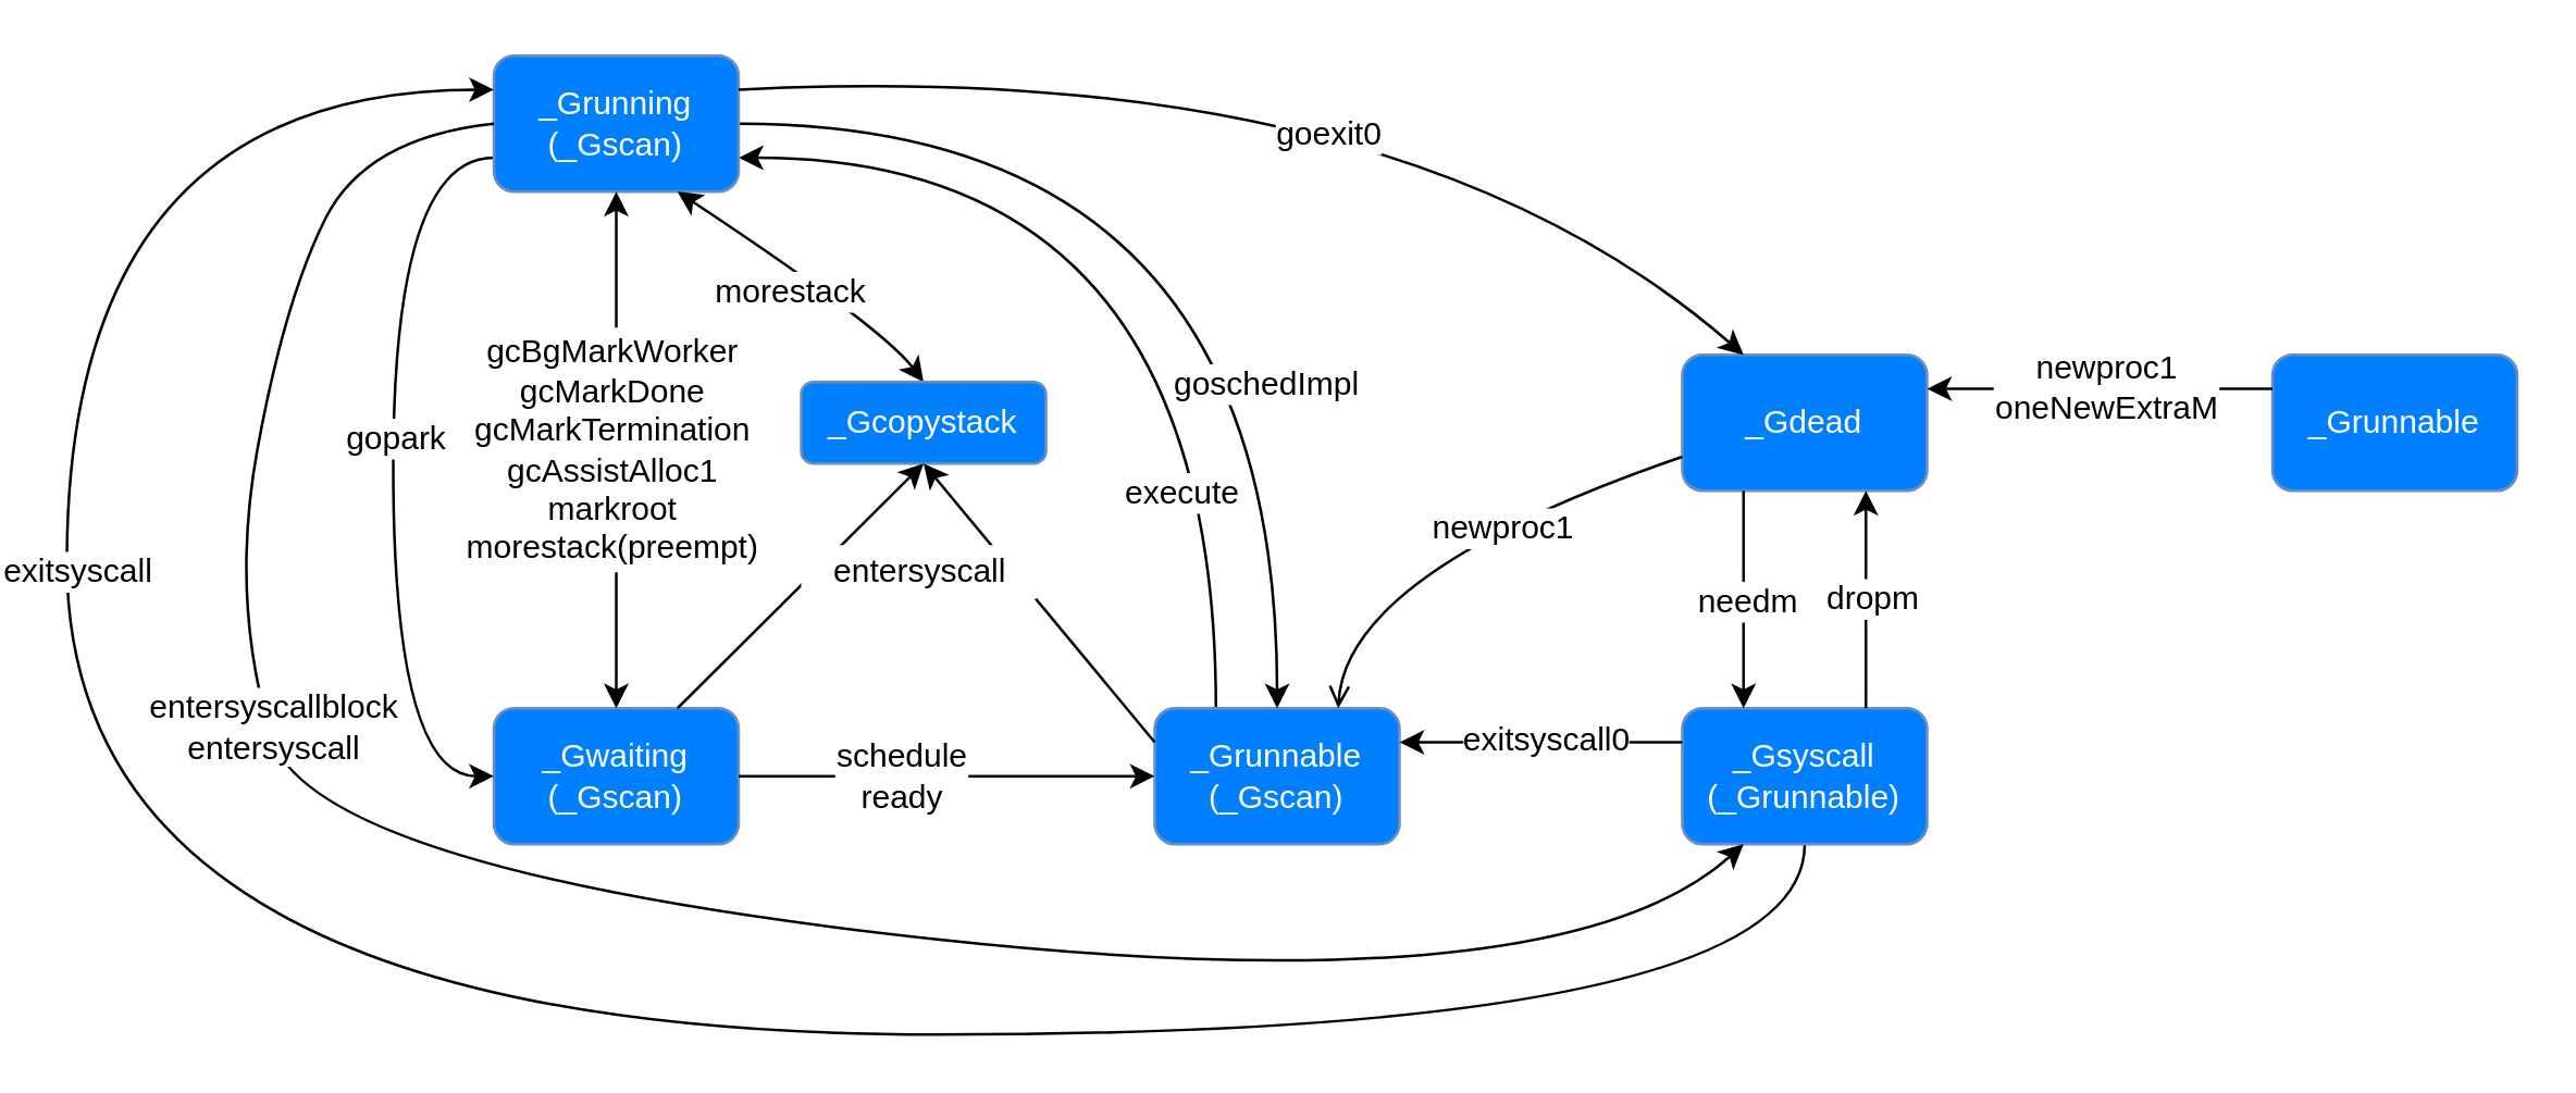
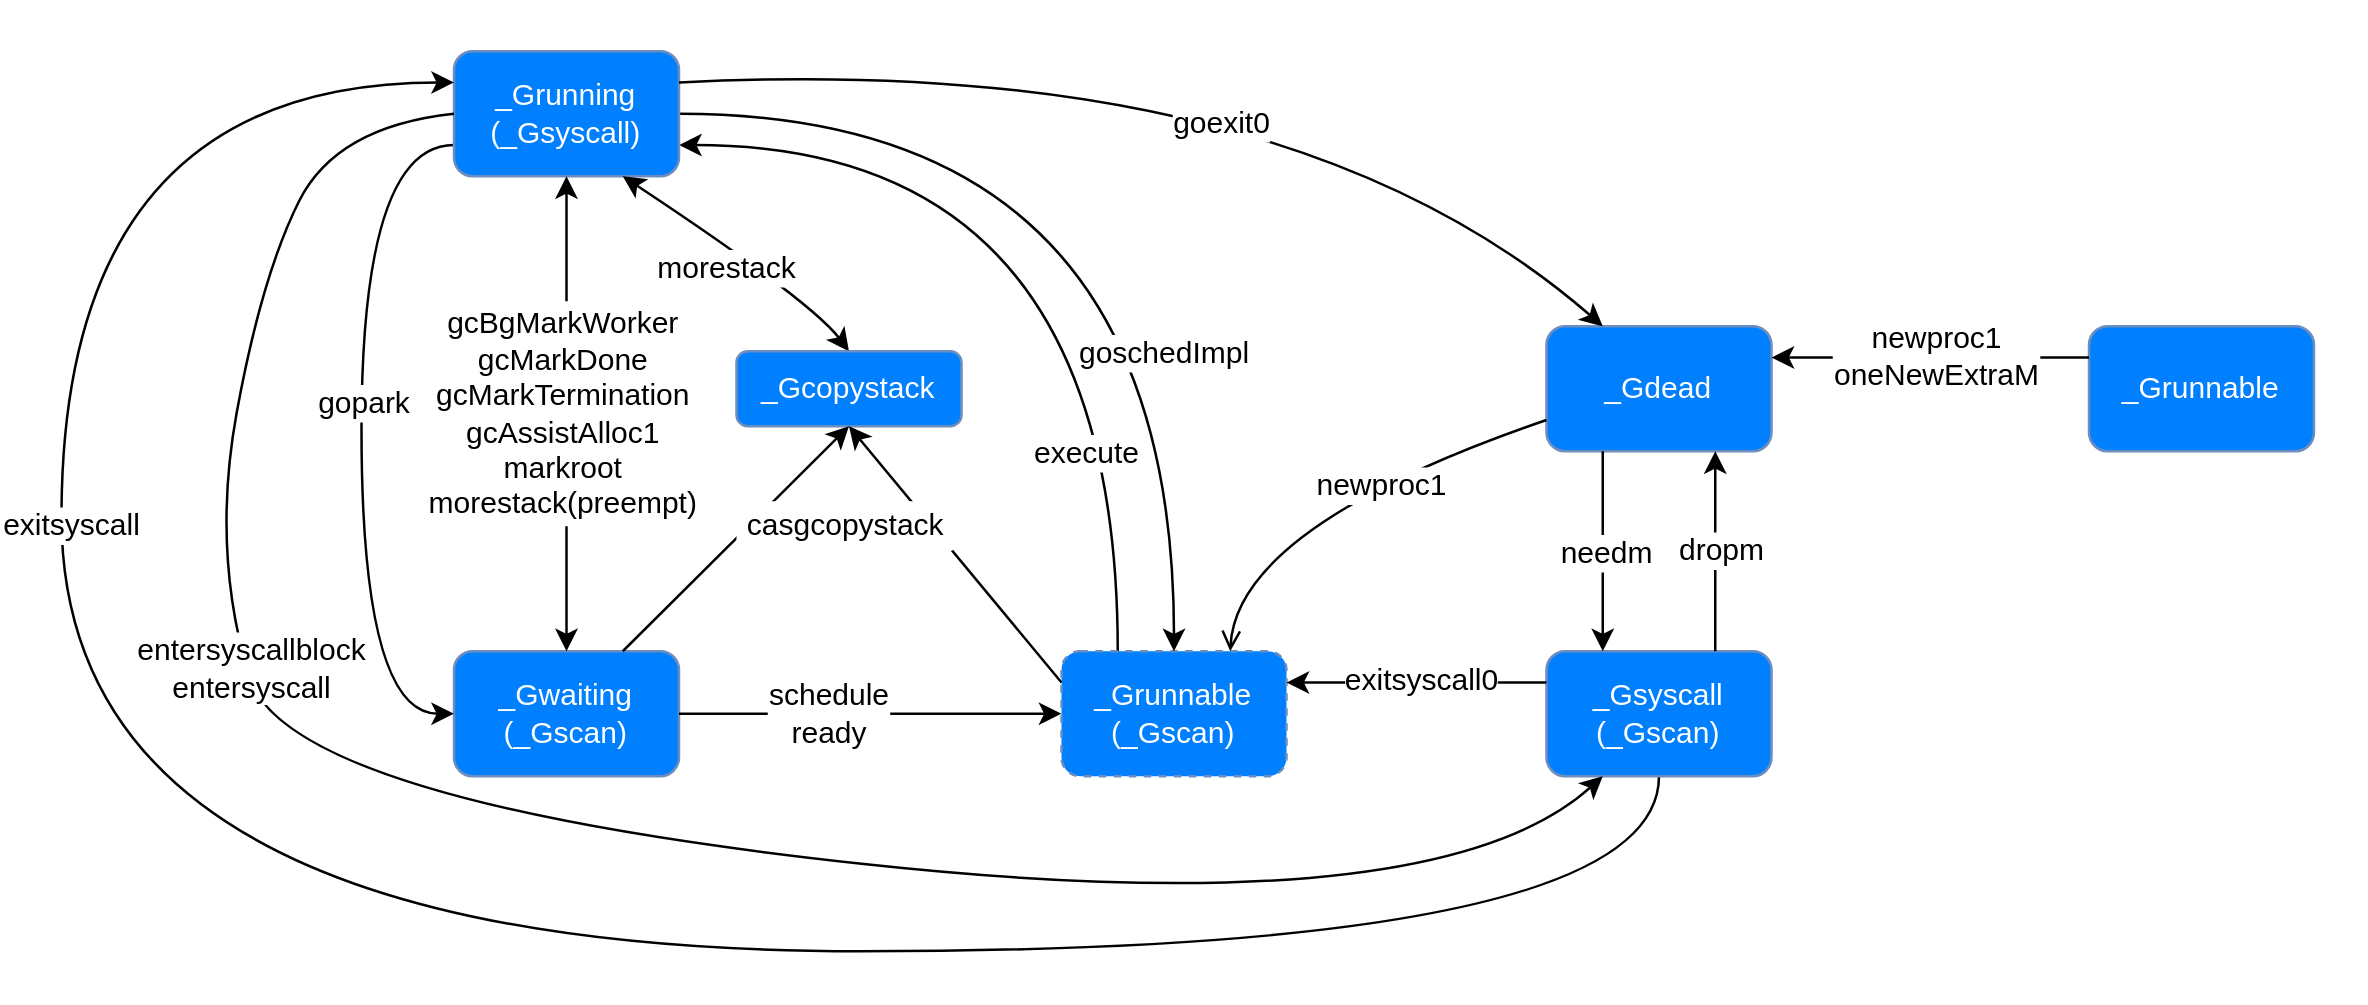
  <mxCell id="0" />
  <mxCell id="1" parent="0" />
  <mxCell id="2" value="_Gwaiting&lt;br&gt;(_Gscan)" style="rounded=1;whiteSpace=wrap;html=1;fillColor=#007FFF;strokeColor=#6c8ebf;fontColor=#FFFFFF;" vertex="1" parent="1"><mxGeometry x="177" y="260" width="90" height="50" as="geometry" /></mxCell>
  <mxCell id="3" style="edgeStyle=orthogonalEdgeStyle;curved=1;orthogonalLoop=1;jettySize=auto;html=1;entryX=1;entryY=0.75;entryDx=0;entryDy=0;exitX=0.25;exitY=0;exitDx=0;exitDy=0;" edge="1" parent="1" source="5" target="10"><mxGeometry relative="1" as="geometry" /></mxCell>
  <mxCell id="4" value="execute" style="text;html=1;align=center;verticalAlign=middle;resizable=0;points=[];;labelBackgroundColor=#ffffff;" vertex="1" connectable="0" parent="3"><mxGeometry x="-0.378" y="11" relative="1" as="geometry"><mxPoint x="-2" y="38" as="offset" /></mxGeometry></mxCell>
- <mxCell id="5" value="_Grunnable&lt;br&gt;(_Gscan)" style="rounded=1;whiteSpace=wrap;html=1;fillColor=#007FFF;strokeColor=#6c8ebf;fontColor=#FFFFFF;" vertex="1" parent="1"><mxGeometry x="420" y="260" width="90" height="50" as="geometry" /></mxCell>
+ <mxCell id="5" value="_Grunnable&lt;br&gt;(_Gscan)" style="rounded=1;whiteSpace=wrap;html=1;fillColor=#007FFF;strokeColor=#6c8ebf;fontColor=#FFFFFF;dashed=1;" vertex="1" parent="1"><mxGeometry x="420" y="260" width="90" height="50" as="geometry" /></mxCell>
  <mxCell id="6" style="edgeStyle=orthogonalEdgeStyle;orthogonalLoop=1;jettySize=auto;html=1;entryX=0;entryY=0.5;entryDx=0;entryDy=0;exitX=0;exitY=0.75;exitDx=0;exitDy=0;curved=1;" edge="1" parent="1" source="10" target="2"><mxGeometry relative="1" as="geometry"><Array as="points"><mxPoint x="140" y="58" /><mxPoint x="140" y="285" /></Array></mxGeometry></mxCell>
  <mxCell id="7" value="gopark" style="text;html=1;align=center;verticalAlign=middle;resizable=0;points=[];;labelBackgroundColor=#ffffff;" vertex="1" connectable="0" parent="6"><mxGeometry x="0.011" y="-1" relative="1" as="geometry"><mxPoint x="1" y="-12" as="offset" /></mxGeometry></mxCell>
  <mxCell id="8" style="edgeStyle=orthogonalEdgeStyle;curved=1;orthogonalLoop=1;jettySize=auto;html=1;entryX=0.5;entryY=0;entryDx=0;entryDy=0;" edge="1" parent="1" source="10" target="5"><mxGeometry relative="1" as="geometry"><Array as="points"><mxPoint x="465" y="45" /></Array></mxGeometry></mxCell>
  <mxCell id="9" value="goschedImpl" style="text;html=1;align=center;verticalAlign=middle;resizable=0;points=[];;labelBackgroundColor=#ffffff;" vertex="1" connectable="0" parent="8"><mxGeometry x="0.251" y="-19" relative="1" as="geometry"><mxPoint x="14" y="35" as="offset" /></mxGeometry></mxCell>
- <mxCell id="10" value="_Grunning&lt;br&gt;(_Gscan)" style="rounded=1;whiteSpace=wrap;html=1;fillColor=#007FFF;strokeColor=#6c8ebf;fontColor=#FFFFFF;" vertex="1" parent="1"><mxGeometry x="177" y="20" width="90" height="50" as="geometry" /></mxCell>
+ <mxCell id="10" value="_Grunning&lt;br&gt;(_Gsyscall)" style="rounded=1;whiteSpace=wrap;html=1;fillColor=#007FFF;strokeColor=#6c8ebf;fontColor=#FFFFFF;" vertex="1" parent="1"><mxGeometry x="177" y="20" width="90" height="50" as="geometry" /></mxCell>
  <mxCell id="11" value="" style="endArrow=classic;html=1;entryX=0.5;entryY=1;entryDx=0;entryDy=0;exitX=0.5;exitY=0;exitDx=0;exitDy=0;startArrow=classic;startFill=1;" edge="1" parent="1" source="2" target="10"><mxGeometry width="50" height="50" relative="1" as="geometry"><mxPoint x="210" y="250" as="sourcePoint" /><mxPoint x="260" y="200" as="targetPoint" /></mxGeometry></mxCell>
  <mxCell id="12" value="&lt;span style=&quot;white-space: normal&quot;&gt;gcBgMarkWorker&lt;br&gt;gcMarkDone&lt;br&gt;gcMarkTermination&lt;br&gt;gcAssistAlloc1&lt;br&gt;markroot&lt;br&gt;&lt;/span&gt;&lt;span style=&quot;white-space: nowrap ; background-color: rgb(255 , 255 , 255)&quot;&gt;morestack(preempt)&lt;/span&gt;&lt;span style=&quot;white-space: normal&quot;&gt;&lt;br&gt;&lt;/span&gt;" style="rounded=0;whiteSpace=wrap;html=1;gradientColor=none;strokeColor=none;" vertex="1" parent="1"><mxGeometry x="162" y="120" width="118" height="90" as="geometry" /></mxCell>
  <mxCell id="13" value="" style="endArrow=classic;html=1;exitX=1;exitY=0.5;exitDx=0;exitDy=0;entryX=0;entryY=0.5;entryDx=0;entryDy=0;" edge="1" parent="1" source="2" target="5"><mxGeometry width="50" height="50" relative="1" as="geometry"><mxPoint x="300" y="330" as="sourcePoint" /><mxPoint x="350" y="280" as="targetPoint" /></mxGeometry></mxCell>
  <mxCell id="14" value="schedule&lt;br&gt;ready" style="text;html=1;align=center;verticalAlign=middle;resizable=0;points=[];;labelBackgroundColor=#ffffff;" vertex="1" connectable="0" parent="13"><mxGeometry x="-0.223" y="2" relative="1" as="geometry"><mxPoint y="1" as="offset" /></mxGeometry></mxCell>
  <mxCell id="15" value="_Gdead" style="rounded=1;whiteSpace=wrap;html=1;fillColor=#007FFF;strokeColor=#6c8ebf;fontColor=#FFFFFF;" vertex="1" parent="1"><mxGeometry x="614" y="130" width="90" height="50" as="geometry" /></mxCell>
  <mxCell id="16" value="_Grunnable" style="rounded=1;whiteSpace=wrap;html=1;fillColor=#007FFF;strokeColor=#6c8ebf;fontColor=#FFFFFF;" vertex="1" parent="1"><mxGeometry x="831" y="130" width="90" height="50" as="geometry" /></mxCell>
  <mxCell id="17" value="" style="endArrow=classic;html=1;exitX=0;exitY=0.25;exitDx=0;exitDy=0;entryX=1;entryY=0.25;entryDx=0;entryDy=0;" edge="1" parent="1" source="16" target="15"><mxGeometry width="50" height="50" relative="1" as="geometry"><mxPoint x="691" y="180" as="sourcePoint" /><mxPoint x="741" y="130" as="targetPoint" /></mxGeometry></mxCell>
  <mxCell id="18" value="newproc1&lt;br&gt;oneNewExtraM" style="text;html=1;align=center;verticalAlign=middle;resizable=0;points=[];;labelBackgroundColor=#ffffff;" vertex="1" connectable="0" parent="17"><mxGeometry x="-0.031" y="-1" relative="1" as="geometry"><mxPoint as="offset" /></mxGeometry></mxCell>
  <mxCell id="19" style="edgeStyle=orthogonalEdgeStyle;curved=1;orthogonalLoop=1;jettySize=auto;html=1;entryX=0;entryY=0.25;entryDx=0;entryDy=0;exitX=0.5;exitY=1;exitDx=0;exitDy=0;" edge="1" parent="1" source="21" target="10"><mxGeometry relative="1" as="geometry"><Array as="points"><mxPoint x="659" y="380" /><mxPoint x="20" y="380" /><mxPoint x="20" y="33" /></Array></mxGeometry></mxCell>
  <mxCell id="20" value="exitsyscall" style="text;html=1;align=center;verticalAlign=middle;resizable=0;points=[];;labelBackgroundColor=#ffffff;" vertex="1" connectable="0" parent="19"><mxGeometry x="0.451" y="-3" relative="1" as="geometry"><mxPoint as="offset" /></mxGeometry></mxCell>
- <mxCell id="21" value="_Gsyscall&lt;br&gt;(_Grunnable)" style="rounded=1;whiteSpace=wrap;html=1;fillColor=#007FFF;strokeColor=#6c8ebf;fontColor=#FFFFFF;" vertex="1" parent="1"><mxGeometry x="614" y="260" width="90" height="50" as="geometry" /></mxCell>
+ <mxCell id="21" value="_Gsyscall&lt;br&gt;(_Gscan)" style="rounded=1;whiteSpace=wrap;html=1;fillColor=#007FFF;strokeColor=#6c8ebf;fontColor=#FFFFFF;" vertex="1" parent="1"><mxGeometry x="614" y="260" width="90" height="50" as="geometry" /></mxCell>
  <mxCell id="22" value="" style="endArrow=classic;html=1;entryX=0.75;entryY=1;entryDx=0;entryDy=0;exitX=0.75;exitY=0;exitDx=0;exitDy=0;" edge="1" parent="1" source="21" target="15"><mxGeometry width="50" height="50" relative="1" as="geometry"><mxPoint x="721" y="250" as="sourcePoint" /><mxPoint x="771" y="200" as="targetPoint" /></mxGeometry></mxCell>
  <mxCell id="23" value="dropm" style="text;html=1;align=center;verticalAlign=middle;resizable=0;points=[];;labelBackgroundColor=#ffffff;" vertex="1" connectable="0" parent="22"><mxGeometry x="0.025" y="-1" relative="1" as="geometry"><mxPoint x="1" as="offset" /></mxGeometry></mxCell>
  <mxCell id="24" value="" style="endArrow=classic;html=1;exitX=1;exitY=0.25;exitDx=0;exitDy=0;entryX=0.25;entryY=0;entryDx=0;entryDy=0;curved=1;" edge="1" parent="1" source="10" target="15"><mxGeometry width="50" height="50" relative="1" as="geometry"><mxPoint x="380" y="90" as="sourcePoint" /><mxPoint x="430" y="40" as="targetPoint" /><Array as="points"><mxPoint x="510" y="20" /></Array></mxGeometry></mxCell>
  <mxCell id="25" value="goexit0" style="text;html=1;align=center;verticalAlign=middle;resizable=0;points=[];;labelBackgroundColor=#ffffff;" vertex="1" connectable="0" parent="24"><mxGeometry x="0.046" y="-27" relative="1" as="geometry"><mxPoint as="offset" /></mxGeometry></mxCell>
  <mxCell id="26" value="" style="endArrow=classic;html=1;exitX=0.25;exitY=1;exitDx=0;exitDy=0;entryX=0.25;entryY=0;entryDx=0;entryDy=0;" edge="1" parent="1" source="15" target="21"><mxGeometry width="50" height="50" relative="1" as="geometry"><mxPoint x="571" y="260" as="sourcePoint" /><mxPoint x="621" y="210" as="targetPoint" /></mxGeometry></mxCell>
  <mxCell id="27" value="needm" style="text;html=1;align=center;verticalAlign=middle;resizable=0;points=[];;labelBackgroundColor=#ffffff;" vertex="1" connectable="0" parent="26"><mxGeometry y="1" relative="1" as="geometry"><mxPoint as="offset" /></mxGeometry></mxCell>
  <mxCell id="28" value="" style="endArrow=open;html=1;entryX=0.75;entryY=0;entryDx=0;entryDy=0;exitX=0;exitY=0.75;exitDx=0;exitDy=0;curved=1;" edge="1" parent="1" source="15" target="5"><mxGeometry width="50" height="50" relative="1" as="geometry"><mxPoint x="460" y="250" as="sourcePoint" /><mxPoint x="510" y="200" as="targetPoint" /><Array as="points"><mxPoint x="490" y="210" /></Array></mxGeometry></mxCell>
  <mxCell id="29" value="newproc1" style="text;html=1;align=center;verticalAlign=middle;resizable=0;points=[];;labelBackgroundColor=#ffffff;" vertex="1" connectable="0" parent="28"><mxGeometry x="-0.216" y="3" relative="1" as="geometry"><mxPoint as="offset" /></mxGeometry></mxCell>
  <mxCell id="30" value="" style="endArrow=classic;html=1;entryX=1;entryY=0.25;entryDx=0;entryDy=0;exitX=0;exitY=0.25;exitDx=0;exitDy=0;" edge="1" parent="1" source="21" target="5"><mxGeometry width="50" height="50" relative="1" as="geometry"><mxPoint x="570" y="390" as="sourcePoint" /><mxPoint x="620" y="340" as="targetPoint" /></mxGeometry></mxCell>
  <mxCell id="31" value="exitsyscall0" style="text;html=1;align=center;verticalAlign=middle;resizable=0;points=[];;labelBackgroundColor=#ffffff;" vertex="1" connectable="0" parent="30"><mxGeometry x="-0.019" y="-1" relative="1" as="geometry"><mxPoint as="offset" /></mxGeometry></mxCell>
  <mxCell id="32" value="" style="endArrow=classic;html=1;exitX=0;exitY=0.5;exitDx=0;exitDy=0;entryX=0.25;entryY=1;entryDx=0;entryDy=0;curved=1;" edge="1" parent="1" source="10" target="21"><mxGeometry width="50" height="50" relative="1" as="geometry"><mxPoint x="10" y="220" as="sourcePoint" /><mxPoint x="360" y="330" as="targetPoint" /><Array as="points"><mxPoint x="130" y="50" /><mxPoint x="100" y="110" /><mxPoint x="80" y="220" /><mxPoint x="110" y="320" /><mxPoint x="570" y="370" /></Array></mxGeometry></mxCell>
  <mxCell id="33" value="entersyscallblock&lt;br&gt;entersyscall" style="text;html=1;align=center;verticalAlign=middle;resizable=0;points=[];;labelBackgroundColor=#ffffff;" vertex="1" connectable="0" parent="32"><mxGeometry x="-0.377" relative="1" as="geometry"><mxPoint x="1" as="offset" /></mxGeometry></mxCell>
  <mxCell id="34" style="orthogonalLoop=1;jettySize=auto;html=1;entryX=0.75;entryY=1;entryDx=0;entryDy=0;startArrow=classic;startFill=1;exitX=0.5;exitY=0;exitDx=0;exitDy=0;curved=1;" edge="1" parent="1" source="36" target="10"><mxGeometry relative="1" as="geometry"><Array as="points"><mxPoint x="320" y="120" /></Array></mxGeometry></mxCell>
  <mxCell id="35" value="morestack" style="text;html=1;align=center;verticalAlign=middle;resizable=0;points=[];;labelBackgroundColor=#ffffff;" vertex="1" connectable="0" parent="34"><mxGeometry x="0.06" y="8" relative="1" as="geometry"><mxPoint as="offset" /></mxGeometry></mxCell>
  <mxCell id="36" value="_Gcopystack" style="rounded=1;whiteSpace=wrap;html=1;fillColor=#007FFF;strokeColor=#6c8ebf;fontColor=#FFFFFF;" vertex="1" parent="1"><mxGeometry x="290" y="140" width="90" height="30" as="geometry" /></mxCell>
  <mxCell id="37" value="" style="endArrow=classic;html=1;exitX=0.75;exitY=0;exitDx=0;exitDy=0;entryX=0.5;entryY=1;entryDx=0;entryDy=0;" edge="1" parent="1" source="2" target="36"><mxGeometry width="50" height="50" relative="1" as="geometry"><mxPoint x="280" y="260" as="sourcePoint" /><mxPoint x="330" y="210" as="targetPoint" /></mxGeometry></mxCell>
  <mxCell id="38" value="" style="endArrow=classic;html=1;entryX=0.5;entryY=1;entryDx=0;entryDy=0;exitX=0;exitY=0.25;exitDx=0;exitDy=0;" edge="1" parent="1" source="5" target="36"><mxGeometry width="50" height="50" relative="1" as="geometry"><mxPoint x="340" y="270" as="sourcePoint" /><mxPoint x="390" y="220" as="targetPoint" /></mxGeometry></mxCell>
- <mxCell id="39" value="entersyscall" style="rounded=1;whiteSpace=wrap;html=1;gradientColor=none;strokeColor=none;" vertex="1" parent="1"><mxGeometry x="290" y="200" width="88" height="20" as="geometry" /></mxCell>
+ <mxCell id="39" value="casgcopystack" style="rounded=1;whiteSpace=wrap;html=1;gradientColor=none;strokeColor=none;" vertex="1" parent="1"><mxGeometry x="290" y="200" width="88" height="20" as="geometry" /></mxCell>
